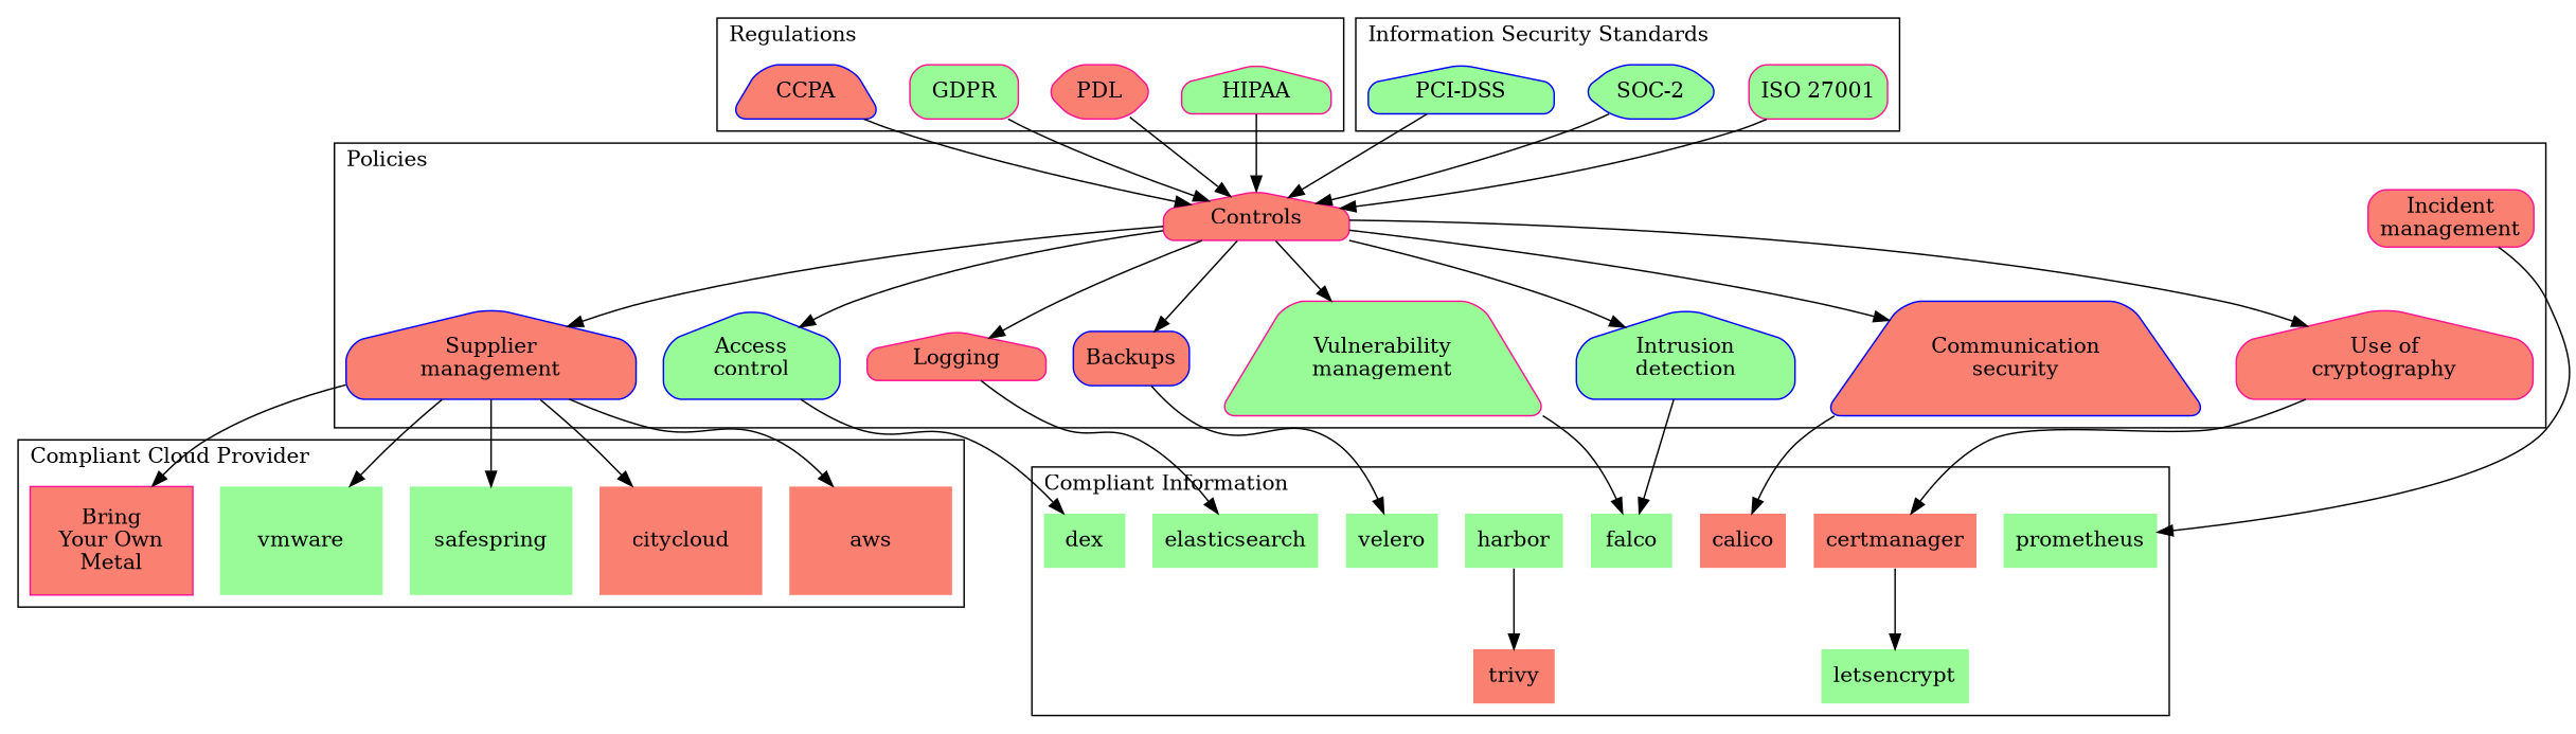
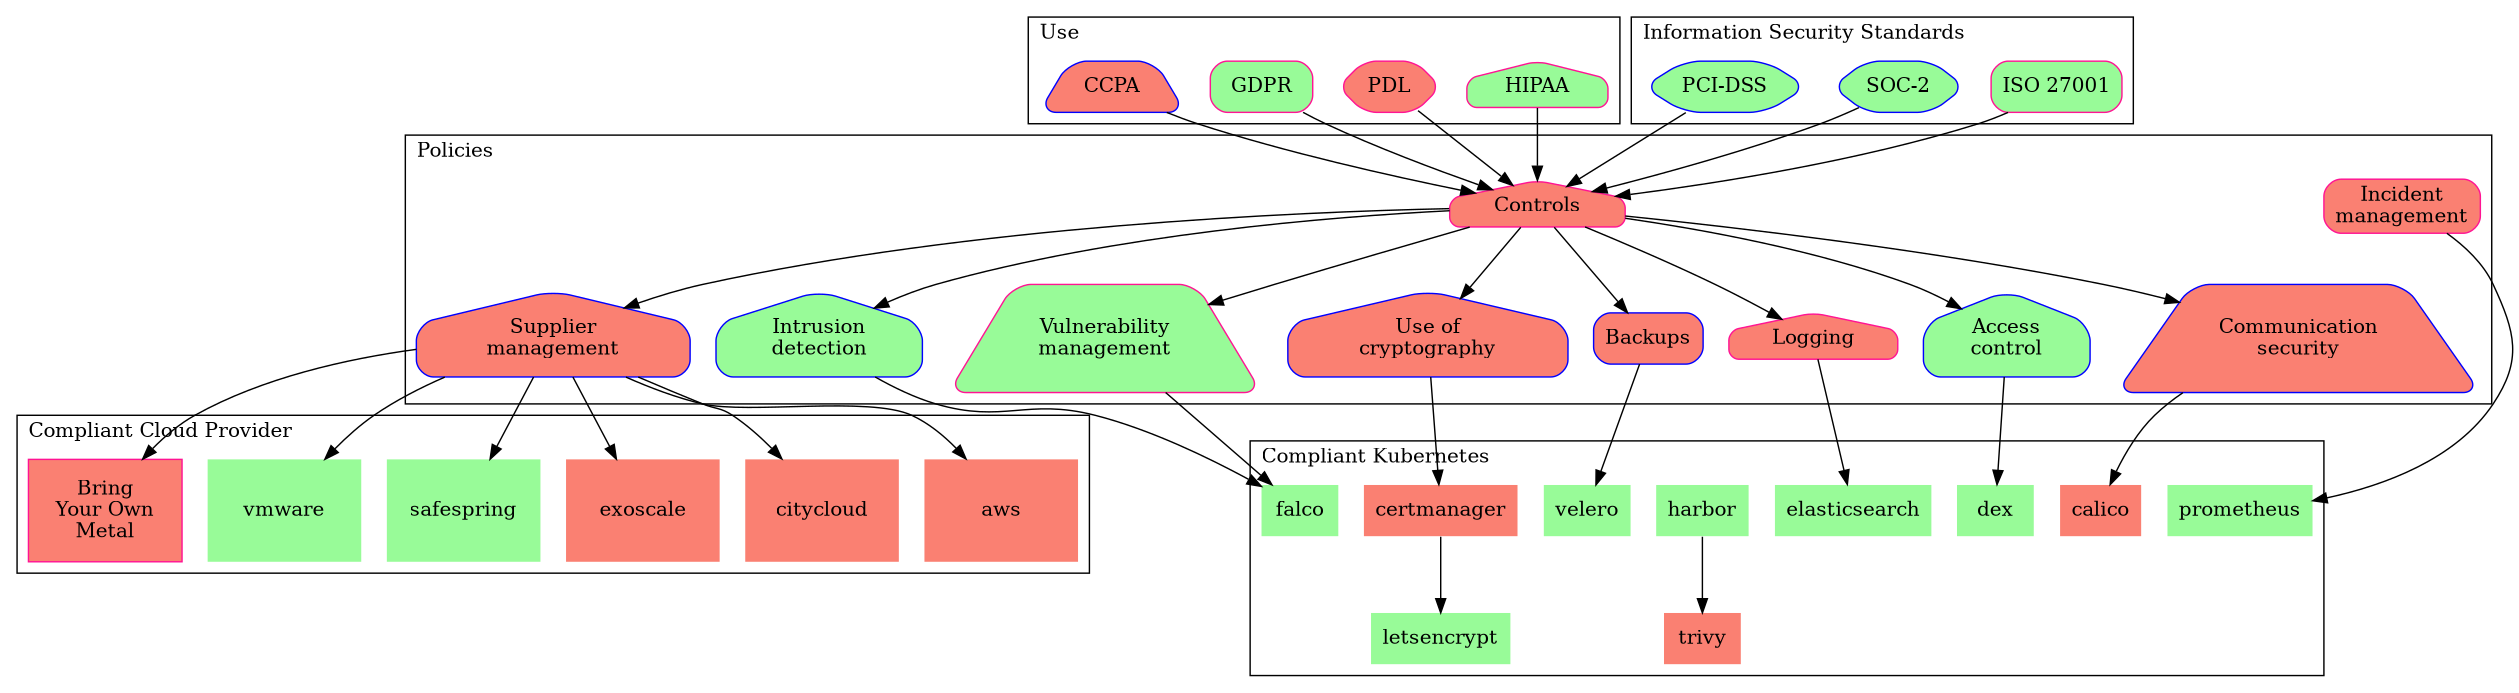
  digraph {
    labeljust=l
    node [color=blue fillcolor=palegreen shape=none style="rounded,filled"]
    HIPAA [color=deeppink shape=house width=1]
    PDL [color=deeppink fillcolor=salmon shape=hexagon width=1]
    GDPR [color=deeppink shape=box width=1]
    CCPA [fillcolor=salmon shape=trapezium width=1]
    "ISO 27001" [color=deeppink shape=box width=1]
    "SOC-2" [shape=hexagon width=1]
-   "PCI-DSS" [shape=house width=1]
+   "PCI-DSS" [shape=hexagon width=1]
    Controls [color=deeppink fillcolor=salmon shape=house width=1]
    n9 [fillcolor=salmon label="Supplier\nmanagement" shape=house width=1]
    n10 [label="Access\ncontrol" shape=house width=1]
    Logging [color=deeppink fillcolor=salmon shape=house width=1]
    Backups [fillcolor=salmon shape=box width=1]
    n13 [color=deeppink fillcolor=salmon label="Incident\nmanagement" shape=box width=1]
    n14 [color=deeppink label="Vulnerability\nmanagement" shape=trapezium width=1]
    n15 [label="Intrusion\ndetection" shape=house width=1]
    n16 [fillcolor=salmon label="Communication\nsecurity" shape=trapezium width=1]
-   n17 [color=deeppink fillcolor=salmon label="Use of\ncryptography" shape=house width=1]
+   n17 [fillcolor=salmon label="Use of\ncryptography" shape=house width=1]
    dex [style=filled]
    elasticsearch [style=filled]
    velero [style=filled]
    prometheus [style=filled]
    harbor [style=filled]
    falco [color=deeppink style=filled]
    calico [fillcolor=salmon style=filled]
    certmanager [color=deeppink fillcolor=salmon style=filled]
    trivy [color=deeppink fillcolor=salmon style=filled]
    letsencrypt [style=filled]
    aws [fillcolor=salmon fixedsize=true height=1 style=filled width=1.5]
    citycloud [color=deeppink fillcolor=salmon fixedsize=true height=1 style=filled width=1.5]
+   exoscale [color=deeppink fillcolor=salmon fixedsize=true height=1 style=filled width=1.5]
    safespring [fixedsize=true height=1 style=filled width=1.5]
    vmware [color=deeppink fixedsize=true height=1 style=filled width=1.5]
    n33 [color=deeppink fillcolor=salmon fixedsize=true height=1 label="Bring\nYour Own\nMetal" shape=box style=filled width=1.5]
    subgraph cluster_1 {
-     label=Regulations
+     label=Use
      HIPAA
      PDL
      GDPR
      CCPA
    }
    subgraph cluster_2 {
      label="Information Security Standards"
      "ISO 27001"
      "SOC-2"
      "PCI-DSS"
    }
    subgraph cluster_3 {
      label=Policies
      Controls
      n9
      n10
      Logging
      Backups
      n13
      n14
      n15
      n16
      n17
    }
    subgraph cluster_4 {
-     label="Compliant Information"
+     label="Compliant Kubernetes"
      dex
      elasticsearch
      velero
      prometheus
      harbor
      falco
      calico
      certmanager
      trivy
      letsencrypt
    }
    subgraph cluster_5 {
      label="Compliant Cloud Provider"
      aws
      citycloud
+     exoscale
      safespring
      vmware
      n33
    }
    HIPAA -> Controls
    PDL -> Controls
    GDPR -> Controls
    CCPA -> Controls
    "ISO 27001" -> Controls
    "SOC-2" -> Controls
    "PCI-DSS" -> Controls
    Controls -> n9
    Controls -> n10
    Controls -> Logging
    Controls -> Backups
    Controls -> n14
    Controls -> n15
    Controls -> n16
    Controls -> n17
    n9 -> aws
    n9 -> citycloud
+   n9 -> exoscale
    n9 -> safespring
    n9 -> vmware
    n9 -> n33
    n10 -> dex
    Logging -> elasticsearch
    Backups -> velero
    n13 -> prometheus
    n14 -> falco
    n15 -> falco
    n16 -> calico
    n17 -> certmanager
    harbor -> trivy
    certmanager -> letsencrypt
  }
